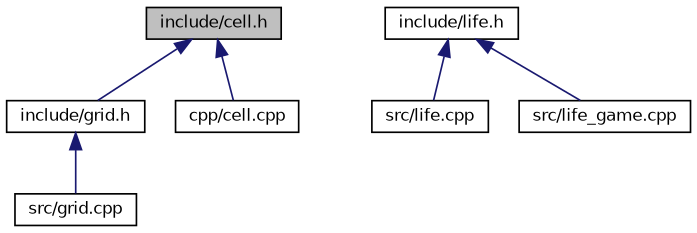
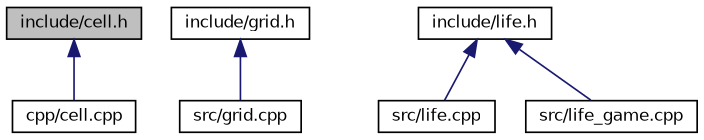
  digraph {
    node [color=black fillcolor=white fontname=Helvetica fontsize=10 shape=record style=filled]
    edge [color=midnightblue dir=back fontname=Helvetica fontsize=10 labelfontname=Helvetica labelfontsize=10 style=solid]
    n1 [fillcolor=grey75 fontcolor=black height=0.2 label="include/cell.h" width=0.4]
    n2 [height=0.2 label="include/grid.h" width=0.4]
    n3 [height=0.2 label="cpp/cell.cpp" width=0.4]
    n4 [height=0.2 label="src/grid.cpp" width=0.4]
    n5 [height=0.2 label="include/life.h" width=0.4]
    n6 [height=0.2 label="src/life.cpp" width=0.4]
    n7 [height=0.2 label="src/life_game.cpp" width=0.4]
-   n1 -> n2
    n1 -> n3
    n2 -> n4
    n5 -> n6
    n5 -> n7
  }
